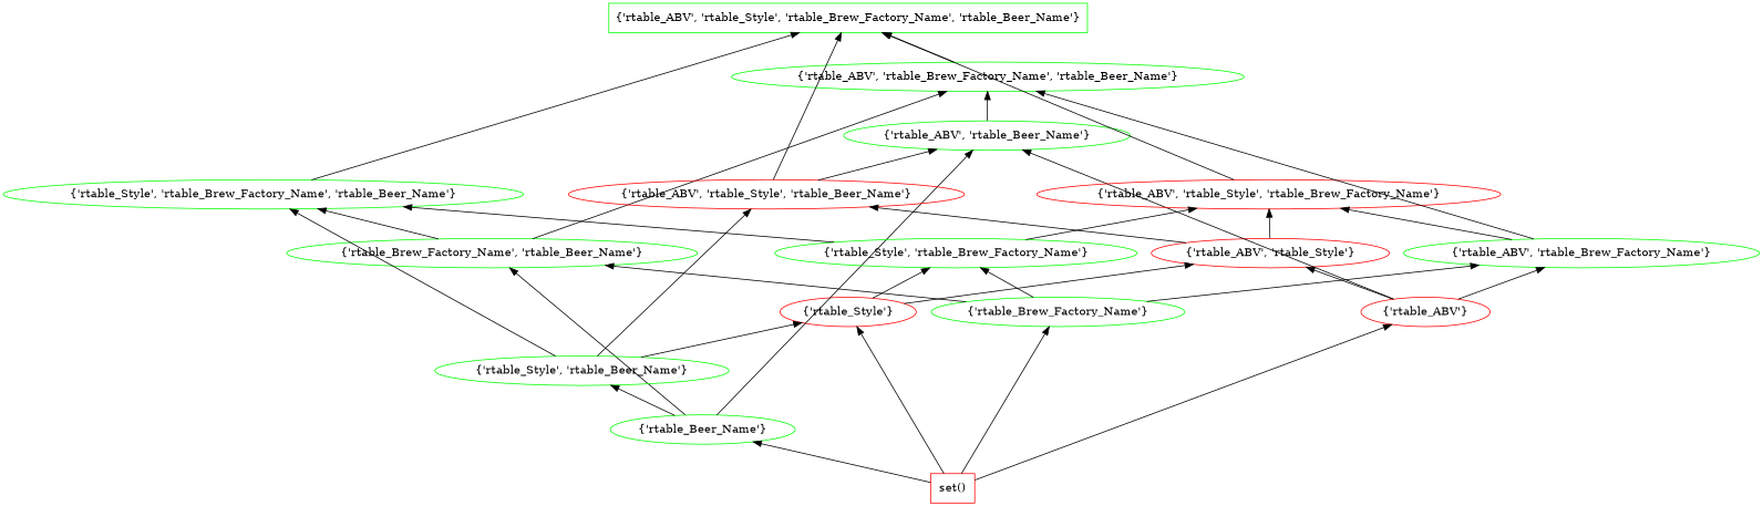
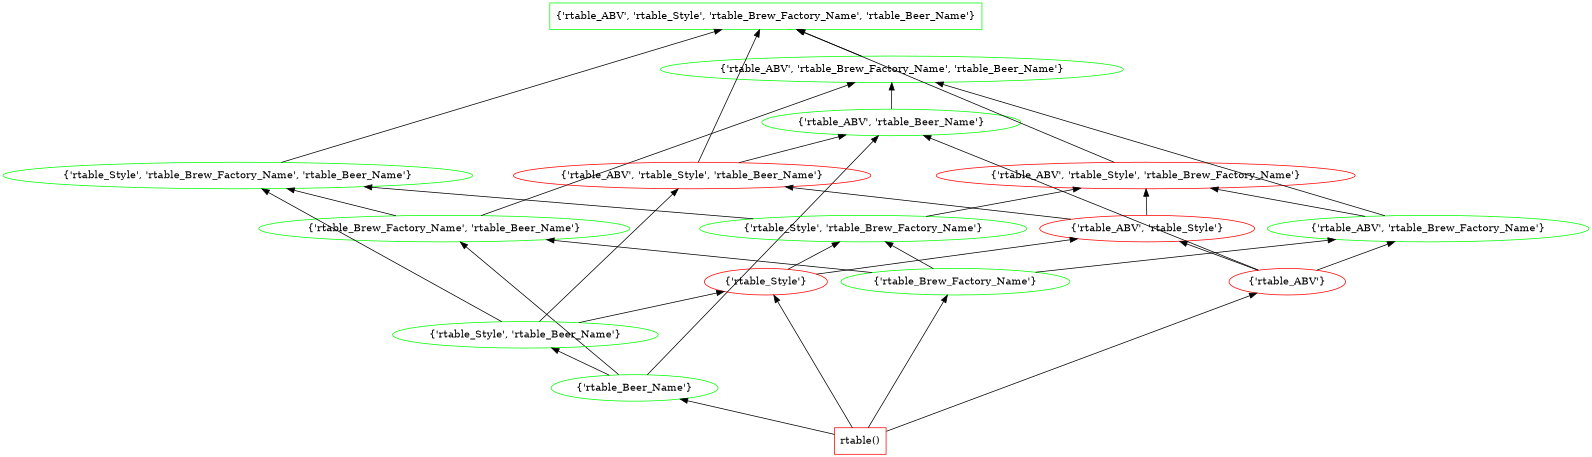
  digraph {
    rankdir=BT
    splines=line
    node [color=green]
    "{'rtable_ABV', 'rtable_Style', 'rtable_Brew_Factory_Name', 'rtable_Beer_Name'}" [shape=box]
-   "set()" [color=red shape=box]
+   "set()" [color=red shape=box label="rtable()"]
    "{'rtable_Beer_Name'}"
    "{'rtable_Brew_Factory_Name'}"
    "{'rtable_Style'}" [color=red]
    "{'rtable_ABV'}" [color=red]
    "{'rtable_Brew_Factory_Name', 'rtable_Beer_Name'}"
    "{'rtable_Style', 'rtable_Beer_Name'}"
    "{'rtable_ABV', 'rtable_Beer_Name'}"
    "{'rtable_Style', 'rtable_Brew_Factory_Name'}"
    "{'rtable_ABV', 'rtable_Brew_Factory_Name'}"
    "{'rtable_ABV', 'rtable_Style'}" [color=red]
    "{'rtable_Style', 'rtable_Brew_Factory_Name', 'rtable_Beer_Name'}"
    "{'rtable_ABV', 'rtable_Brew_Factory_Name', 'rtable_Beer_Name'}"
    "{'rtable_ABV', 'rtable_Style', 'rtable_Beer_Name'}" [color=red]
    "{'rtable_ABV', 'rtable_Style', 'rtable_Brew_Factory_Name'}" [color=red]
    "set()" -> "{'rtable_Beer_Name'}"
    "set()" -> "{'rtable_Brew_Factory_Name'}"
    "set()" -> "{'rtable_Style'}"
    "set()" -> "{'rtable_ABV'}"
    "{'rtable_Beer_Name'}" -> "{'rtable_Brew_Factory_Name', 'rtable_Beer_Name'}"
    "{'rtable_Beer_Name'}" -> "{'rtable_Style', 'rtable_Beer_Name'}"
    "{'rtable_Beer_Name'}" -> "{'rtable_ABV', 'rtable_Beer_Name'}"
    "{'rtable_Brew_Factory_Name'}" -> "{'rtable_Brew_Factory_Name', 'rtable_Beer_Name'}"
    "{'rtable_Brew_Factory_Name'}" -> "{'rtable_Style', 'rtable_Brew_Factory_Name'}"
    "{'rtable_Brew_Factory_Name'}" -> "{'rtable_ABV', 'rtable_Brew_Factory_Name'}"
    "{'rtable_Style'}" -> "{'rtable_Style', 'rtable_Brew_Factory_Name'}"
    "{'rtable_Style'}" -> "{'rtable_ABV', 'rtable_Style'}"
    "{'rtable_ABV'}" -> "{'rtable_ABV', 'rtable_Beer_Name'}"
    "{'rtable_ABV'}" -> "{'rtable_ABV', 'rtable_Brew_Factory_Name'}"
    "{'rtable_ABV'}" -> "{'rtable_ABV', 'rtable_Style'}"
    "{'rtable_Brew_Factory_Name', 'rtable_Beer_Name'}" -> "{'rtable_Style', 'rtable_Brew_Factory_Name', 'rtable_Beer_Name'}"
    "{'rtable_Brew_Factory_Name', 'rtable_Beer_Name'}" -> "{'rtable_ABV', 'rtable_Brew_Factory_Name', 'rtable_Beer_Name'}"
    "{'rtable_Style', 'rtable_Beer_Name'}" -> "{'rtable_Style'}"
    "{'rtable_Style', 'rtable_Beer_Name'}" -> "{'rtable_Style', 'rtable_Brew_Factory_Name', 'rtable_Beer_Name'}"
    "{'rtable_Style', 'rtable_Beer_Name'}" -> "{'rtable_ABV', 'rtable_Style', 'rtable_Beer_Name'}"
    "{'rtable_ABV', 'rtable_Beer_Name'}" -> "{'rtable_ABV', 'rtable_Brew_Factory_Name', 'rtable_Beer_Name'}"
    "{'rtable_Style', 'rtable_Brew_Factory_Name'}" -> "{'rtable_Style', 'rtable_Brew_Factory_Name', 'rtable_Beer_Name'}"
    "{'rtable_Style', 'rtable_Brew_Factory_Name'}" -> "{'rtable_ABV', 'rtable_Style', 'rtable_Brew_Factory_Name'}"
    "{'rtable_ABV', 'rtable_Brew_Factory_Name'}" -> "{'rtable_ABV', 'rtable_Brew_Factory_Name', 'rtable_Beer_Name'}"
    "{'rtable_ABV', 'rtable_Brew_Factory_Name'}" -> "{'rtable_ABV', 'rtable_Style', 'rtable_Brew_Factory_Name'}"
    "{'rtable_ABV', 'rtable_Style'}" -> "{'rtable_ABV', 'rtable_Style', 'rtable_Beer_Name'}"
    "{'rtable_ABV', 'rtable_Style'}" -> "{'rtable_ABV', 'rtable_Style', 'rtable_Brew_Factory_Name'}"
    "{'rtable_Style', 'rtable_Brew_Factory_Name', 'rtable_Beer_Name'}" -> "{'rtable_ABV', 'rtable_Style', 'rtable_Brew_Factory_Name', 'rtable_Beer_Name'}"
    "{'rtable_ABV', 'rtable_Brew_Factory_Name', 'rtable_Beer_Name'}" -> "{'rtable_ABV', 'rtable_Style', 'rtable_Brew_Factory_Name', 'rtable_Beer_Name'}"
    "{'rtable_ABV', 'rtable_Style', 'rtable_Beer_Name'}" -> "{'rtable_ABV', 'rtable_Style', 'rtable_Brew_Factory_Name', 'rtable_Beer_Name'}"
    "{'rtable_ABV', 'rtable_Style', 'rtable_Beer_Name'}" -> "{'rtable_ABV', 'rtable_Beer_Name'}"
    "{'rtable_ABV', 'rtable_Style', 'rtable_Brew_Factory_Name'}" -> "{'rtable_ABV', 'rtable_Style', 'rtable_Brew_Factory_Name', 'rtable_Beer_Name'}"
  }
